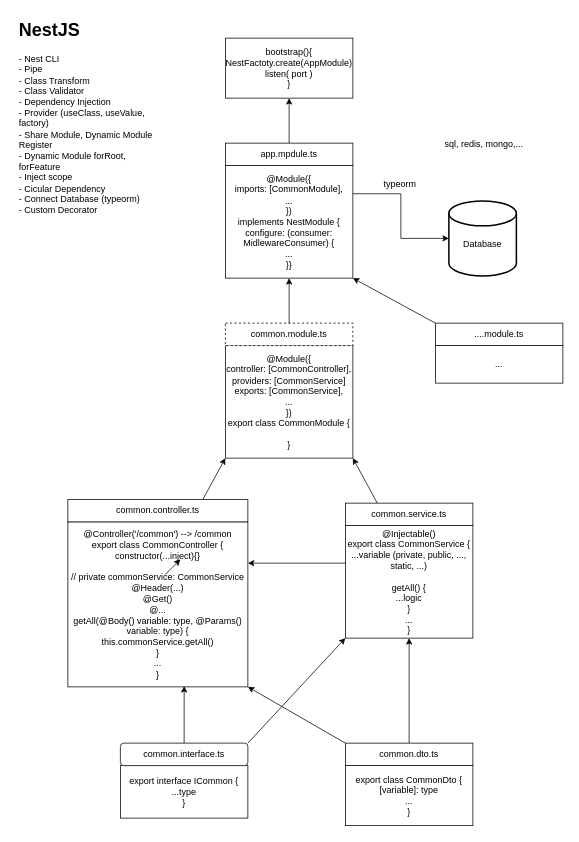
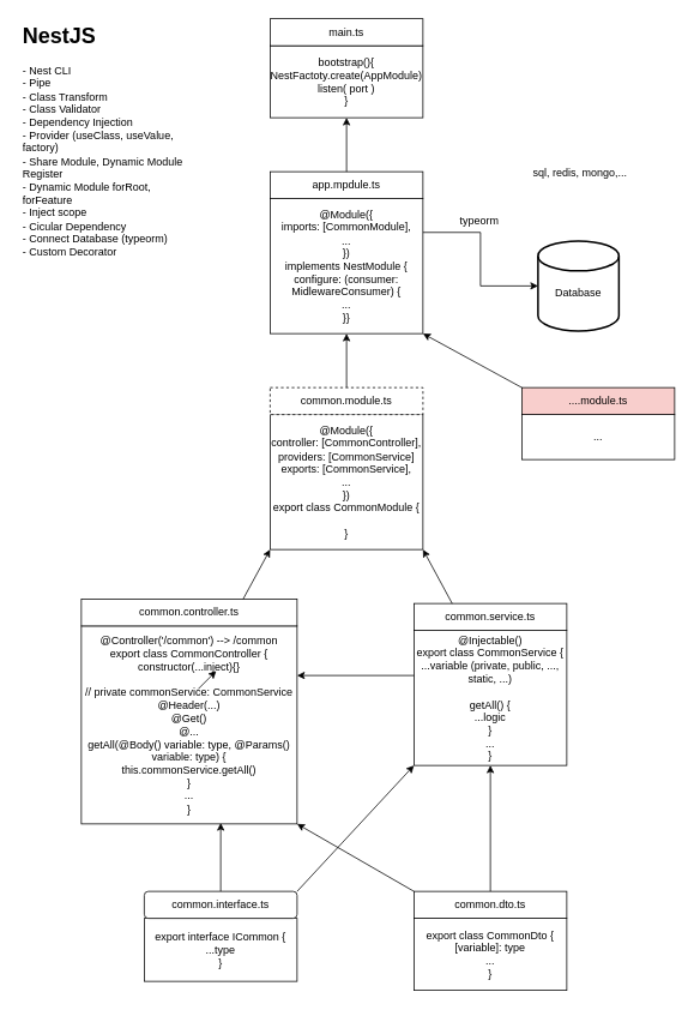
  <mxCell id="0" />
  <mxCell id="1" parent="0" />
  <mxCell id="2" value="" style="group" vertex="1" connectable="0" parent="1"><mxGeometry x="20" y="20" width="730" height="1080" as="geometry" /></mxCell>
  <mxCell id="3" value="" style="group" vertex="1" connectable="0" parent="2"><mxGeometry x="280" width="170" height="110" as="geometry" /></mxCell>
  <mxCell id="4" value="bootstrap(){&lt;br&gt;NestFactoty.create(AppModule)&lt;br&gt;listen( port )&lt;br&gt;}" style="rounded=0;whiteSpace=wrap;html=1;movable=1;resizable=1;rotatable=1;deletable=1;editable=1;locked=0;connectable=1;" vertex="1" parent="3"><mxGeometry y="30" width="170" height="80" as="geometry" /></mxCell>
+ <mxCell id="5" value="main.ts" style="rounded=0;whiteSpace=wrap;html=1;movable=1;resizable=1;rotatable=1;deletable=1;editable=1;locked=0;connectable=1;" vertex="1" parent="3"><mxGeometry width="170" height="30" as="geometry" /></mxCell>
  <mxCell id="6" value="" style="group" vertex="1" connectable="0" parent="2"><mxGeometry x="280" y="170" width="170" height="190" as="geometry" /></mxCell>
  <mxCell id="7" value="@Module({&lt;br&gt;imports: [CommonModule],&lt;br&gt;...&lt;br&gt;})&lt;br&gt;implements NestModule {&lt;br&gt;configure: (consumer: MidlewareConsumer) {&lt;br&gt;...&lt;br&gt;}}" style="rounded=0;whiteSpace=wrap;html=1;movable=1;resizable=1;rotatable=1;deletable=1;editable=1;locked=0;connectable=1;" vertex="1" parent="6"><mxGeometry y="30" width="170" height="150" as="geometry" /></mxCell>
  <mxCell id="8" value="app.mpdule.ts" style="rounded=0;whiteSpace=wrap;html=1;movable=1;resizable=1;rotatable=1;deletable=1;editable=1;locked=0;connectable=1;" vertex="1" parent="6"><mxGeometry width="170" height="30" as="geometry" /></mxCell>
  <mxCell id="9" style="edgeStyle=orthogonalEdgeStyle;rounded=0;orthogonalLoop=1;jettySize=auto;html=1;exitX=0.5;exitY=0;exitDx=0;exitDy=0;entryX=0.5;entryY=1;entryDx=0;entryDy=0;" edge="1" parent="2" source="8" target="4"><mxGeometry relative="1" as="geometry" /></mxCell>
  <mxCell id="10" value="" style="group" vertex="1" connectable="0" parent="2"><mxGeometry x="280" y="410" width="170" height="190" as="geometry" /></mxCell>
  <mxCell id="11" value="@Module({&lt;br&gt;controller: [CommonController],&lt;br&gt;providers: [CommonService]&lt;br&gt;exports: [CommonService],&lt;br&gt;...&lt;br&gt;})&lt;br&gt;export class CommonModule {&lt;br&gt;&lt;br&gt;}" style="rounded=0;whiteSpace=wrap;html=1;movable=1;resizable=1;rotatable=1;deletable=1;editable=1;locked=0;connectable=1;" vertex="1" parent="10"><mxGeometry y="30" width="170" height="150" as="geometry" /></mxCell>
  <mxCell id="12" value="common.module.ts" style="rounded=0;whiteSpace=wrap;html=1;movable=1;resizable=1;rotatable=1;deletable=1;editable=1;locked=0;connectable=1;dashed=1;" vertex="1" parent="10"><mxGeometry width="170" height="30" as="geometry" /></mxCell>
  <mxCell id="13" style="edgeStyle=orthogonalEdgeStyle;rounded=0;orthogonalLoop=1;jettySize=auto;html=1;exitX=0.5;exitY=0;exitDx=0;exitDy=0;entryX=0.5;entryY=1;entryDx=0;entryDy=0;" edge="1" parent="2" source="12" target="7"><mxGeometry relative="1" as="geometry" /></mxCell>
  <mxCell id="14" value="" style="group" vertex="1" connectable="0" parent="2"><mxGeometry x="130" y="645" width="180" height="300" as="geometry" /></mxCell>
  <mxCell id="15" value="@Controller('/common') --&amp;gt; /common&lt;br&gt;export class CommonController {&lt;br&gt;constructor(...inject){}&lt;br&gt;&lt;br&gt;// private commonService: CommonService&lt;br&gt;@Header(...)&lt;br&gt;@Get()&lt;br&gt;@...&lt;br&gt;getAll(@Body() variable: type, @Params() variable: type) {&lt;br&gt;this.commonService.getAll()&lt;br&gt;}&lt;br&gt;...&lt;br&gt;}" style="rounded=0;whiteSpace=wrap;html=1;movable=1;resizable=1;rotatable=1;deletable=1;editable=1;locked=0;connectable=1;" vertex="1" parent="14"><mxGeometry x="-60" y="30" width="240" height="220" as="geometry" /></mxCell>
  <mxCell id="16" value="common.controller.ts" style="rounded=0;whiteSpace=wrap;html=1;movable=1;resizable=1;rotatable=1;deletable=1;editable=1;locked=0;connectable=1;" vertex="1" parent="14"><mxGeometry x="-60" width="240" height="30" as="geometry" /></mxCell>
  <mxCell id="17" value="" style="endArrow=classic;html=1;rounded=0;" edge="1" parent="14"><mxGeometry width="50" height="50" relative="1" as="geometry"><mxPoint x="70" y="100" as="sourcePoint" /><mxPoint x="90" y="80" as="targetPoint" /></mxGeometry></mxCell>
  <mxCell id="18" value="" style="group" vertex="1" connectable="0" parent="2"><mxGeometry x="440" y="650" width="170" height="190" as="geometry" /></mxCell>
  <mxCell id="19" value="@Injectable()&lt;br&gt;export class CommonService {&lt;br&gt;...variable (private, public, ..., static, ...)&lt;br&gt;&lt;br&gt;getAll() {&lt;br&gt;...logic&lt;br&gt;}&lt;br&gt;...&lt;br&gt;}" style="rounded=0;whiteSpace=wrap;html=1;movable=1;resizable=1;rotatable=1;deletable=1;editable=1;locked=0;connectable=1;" vertex="1" parent="18"><mxGeometry y="30" width="170" height="150" as="geometry" /></mxCell>
  <mxCell id="20" value="common.service.ts" style="rounded=0;whiteSpace=wrap;html=1;movable=1;resizable=1;rotatable=1;deletable=1;editable=1;locked=0;connectable=1;" vertex="1" parent="18"><mxGeometry width="170" height="30" as="geometry" /></mxCell>
  <mxCell id="21" value="" style="endArrow=classic;html=1;rounded=0;exitX=0.75;exitY=0;exitDx=0;exitDy=0;entryX=0;entryY=1;entryDx=0;entryDy=0;" edge="1" parent="2" source="16" target="11"><mxGeometry width="50" height="50" relative="1" as="geometry"><mxPoint x="570" y="720" as="sourcePoint" /><mxPoint x="280" y="590" as="targetPoint" /></mxGeometry></mxCell>
  <mxCell id="22" value="" style="endArrow=classic;html=1;rounded=0;entryX=1;entryY=1;entryDx=0;entryDy=0;exitX=0.25;exitY=0;exitDx=0;exitDy=0;" edge="1" parent="2" source="20" target="11"><mxGeometry width="50" height="50" relative="1" as="geometry"><mxPoint x="570" y="720" as="sourcePoint" /><mxPoint x="620" y="670" as="targetPoint" /></mxGeometry></mxCell>
  <mxCell id="23" value="" style="endArrow=classic;html=1;rounded=0;entryX=1;entryY=0.25;entryDx=0;entryDy=0;" edge="1" parent="2" target="15"><mxGeometry width="50" height="50" relative="1" as="geometry"><mxPoint x="440" y="730" as="sourcePoint" /><mxPoint x="620" y="670" as="targetPoint" /></mxGeometry></mxCell>
  <mxCell id="24" style="edgeStyle=orthogonalEdgeStyle;rounded=0;orthogonalLoop=1;jettySize=auto;html=1;entryX=0.646;entryY=0.977;entryDx=0;entryDy=0;entryPerimeter=0;exitX=0.5;exitY=0;exitDx=0;exitDy=0;" edge="1" parent="2" source="39"><mxGeometry relative="1" as="geometry"><mxPoint x="225.04" y="974" as="sourcePoint" /><mxPoint x="225.04" y="893.94" as="targetPoint" /></mxGeometry></mxCell>
  <mxCell id="25" style="edgeStyle=orthogonalEdgeStyle;rounded=0;orthogonalLoop=1;jettySize=auto;html=1;entryX=0.5;entryY=1;entryDx=0;entryDy=0;" edge="1" parent="2" source="42" target="19"><mxGeometry relative="1" as="geometry" /></mxCell>
  <mxCell id="26" value="" style="endArrow=classic;html=1;rounded=0;exitX=1;exitY=0;exitDx=0;exitDy=0;entryX=0;entryY=1;entryDx=0;entryDy=0;" edge="1" parent="2" source="39" target="19"><mxGeometry width="50" height="50" relative="1" as="geometry"><mxPoint x="570" y="920" as="sourcePoint" /><mxPoint x="620" y="870" as="targetPoint" /></mxGeometry></mxCell>
  <mxCell id="27" value="" style="endArrow=classic;html=1;rounded=0;entryX=1;entryY=1;entryDx=0;entryDy=0;exitX=0;exitY=0;exitDx=0;exitDy=0;" edge="1" parent="2" source="42" target="15"><mxGeometry width="50" height="50" relative="1" as="geometry"><mxPoint x="570" y="920" as="sourcePoint" /><mxPoint x="620" y="870" as="targetPoint" /></mxGeometry></mxCell>
  <mxCell id="28" value="" style="group" vertex="1" connectable="0" parent="2"><mxGeometry x="560" y="410" width="170" height="190" as="geometry" /></mxCell>
  <mxCell id="29" value="..." style="rounded=0;whiteSpace=wrap;html=1;movable=1;resizable=1;rotatable=1;deletable=1;editable=1;locked=0;connectable=1;" vertex="1" parent="28"><mxGeometry y="30" width="170" height="50" as="geometry" /></mxCell>
- <mxCell id="30" value="....module.ts" style="rounded=0;whiteSpace=wrap;html=1;movable=1;resizable=1;rotatable=1;deletable=1;editable=1;locked=0;connectable=1;" vertex="1" parent="28"><mxGeometry width="170" height="30" as="geometry" /></mxCell>
+ <mxCell id="30" value="....module.ts" style="rounded=0;whiteSpace=wrap;html=1;movable=1;resizable=1;rotatable=1;deletable=1;editable=1;locked=0;connectable=1;fillColor=#f8cecc;" vertex="1" parent="28"><mxGeometry width="170" height="30" as="geometry" /></mxCell>
  <mxCell id="31" value="" style="endArrow=classic;html=1;rounded=0;entryX=1;entryY=1;entryDx=0;entryDy=0;exitX=0;exitY=0;exitDx=0;exitDy=0;" edge="1" parent="2" source="30" target="7"><mxGeometry width="50" height="50" relative="1" as="geometry"><mxPoint x="570" y="520" as="sourcePoint" /><mxPoint x="620" y="470" as="targetPoint" /></mxGeometry></mxCell>
  <mxCell id="32" value="&lt;br&gt;Database" style="strokeWidth=2;html=1;shape=mxgraph.flowchart.database;whiteSpace=wrap;" vertex="1" parent="2"><mxGeometry x="578" y="247" width="90" height="100" as="geometry" /></mxCell>
  <mxCell id="33" style="edgeStyle=orthogonalEdgeStyle;rounded=0;orthogonalLoop=1;jettySize=auto;html=1;exitX=1;exitY=0.25;exitDx=0;exitDy=0;entryX=0;entryY=0.5;entryDx=0;entryDy=0;entryPerimeter=0;" edge="1" parent="2" source="7" target="32"><mxGeometry relative="1" as="geometry" /></mxCell>
  <mxCell id="34" value="sql, redis, mongo,..." style="text;html=1;strokeColor=none;fillColor=none;align=center;verticalAlign=middle;whiteSpace=wrap;rounded=0;" vertex="1" parent="2"><mxGeometry x="560" y="157" width="130" height="30" as="geometry" /></mxCell>
  <mxCell id="35" value="typeorm" style="text;html=1;strokeColor=none;fillColor=none;align=center;verticalAlign=middle;whiteSpace=wrap;rounded=0;" vertex="1" parent="2"><mxGeometry x="448" y="210" width="130" height="30" as="geometry" /></mxCell>
  <mxCell id="36" value="&lt;h1&gt;&lt;span style=&quot;background-color: initial;&quot;&gt;NestJS&lt;/span&gt;&lt;/h1&gt;&lt;div&gt;&lt;span style=&quot;background-color: initial;&quot;&gt;- Nest CLI&lt;/span&gt;&lt;/div&gt;&lt;div&gt;&lt;span style=&quot;background-color: initial;&quot;&gt;- Pipe&lt;/span&gt;&lt;/div&gt;&lt;div&gt;&lt;span style=&quot;background-color: initial;&quot;&gt;- Class Transform&lt;/span&gt;&lt;/div&gt;&lt;div&gt;&lt;span style=&quot;background-color: initial;&quot;&gt;- Class Validator&lt;/span&gt;&lt;/div&gt;&lt;div&gt;&lt;span style=&quot;background-color: initial;&quot;&gt;- Dependency Injection&lt;/span&gt;&lt;/div&gt;&lt;div&gt;&lt;span style=&quot;background-color: initial;&quot;&gt;- Provider (useClass, useValue, factory)&lt;/span&gt;&lt;/div&gt;&lt;div&gt;&lt;span style=&quot;background-color: initial;&quot;&gt;- Share Module, Dynamic Module Register&lt;/span&gt;&lt;/div&gt;&lt;div&gt;&lt;span style=&quot;background-color: initial;&quot;&gt;- Dynamic Module forRoot, forFeature&lt;/span&gt;&lt;/div&gt;&lt;div&gt;&lt;span style=&quot;background-color: initial;&quot;&gt;- Inject scope&lt;/span&gt;&lt;/div&gt;&lt;div&gt;&lt;span style=&quot;background-color: initial;&quot;&gt;- Cicular Dependency&lt;/span&gt;&lt;/div&gt;&lt;div&gt;&lt;span style=&quot;background-color: initial;&quot;&gt;- Connect Database (typeorm)&lt;/span&gt;&lt;/div&gt;&lt;div&gt;&lt;span style=&quot;background-color: initial;&quot;&gt;- Custom Decorator&lt;/span&gt;&lt;/div&gt;&lt;div&gt;&lt;span style=&quot;background-color: initial;&quot;&gt;&lt;br&gt;&lt;/span&gt;&lt;/div&gt;" style="text;html=1;strokeColor=none;fillColor=none;spacing=5;spacingTop=-20;whiteSpace=wrap;overflow=hidden;rounded=0;" vertex="1" parent="2"><mxGeometry width="190" height="280" as="geometry" /></mxCell>
  <mxCell id="37" value="" style="group" vertex="1" connectable="0" parent="2"><mxGeometry x="140" y="970" width="170" height="100" as="geometry" /></mxCell>
  <mxCell id="38" value="export interface ICommon {&lt;br&gt;...type&lt;br&gt;}" style="rounded=0;whiteSpace=wrap;html=1;movable=1;resizable=1;rotatable=1;deletable=1;editable=1;locked=0;connectable=1;" vertex="1" parent="37"><mxGeometry y="30" width="170" height="70" as="geometry" /></mxCell>
  <mxCell id="39" value="common.interface.ts" style="whiteSpace=wrap;html=1;movable=1;resizable=1;rotatable=1;deletable=1;editable=1;locked=0;connectable=1;rounded=1;" vertex="1" parent="37"><mxGeometry width="170" height="30" as="geometry" /></mxCell>
  <mxCell id="40" value="" style="group" vertex="1" connectable="0" parent="2"><mxGeometry x="440" y="970" width="170" height="110" as="geometry" /></mxCell>
  <mxCell id="41" value="export class CommonDto {&lt;br&gt;[variable]: type&lt;br&gt;...&lt;br&gt;}" style="rounded=0;whiteSpace=wrap;html=1;movable=1;resizable=1;rotatable=1;deletable=1;editable=1;locked=0;connectable=1;" vertex="1" parent="40"><mxGeometry y="30" width="170" height="80" as="geometry" /></mxCell>
  <mxCell id="42" value="common.dto.ts" style="rounded=0;whiteSpace=wrap;html=1;movable=1;resizable=1;rotatable=1;deletable=1;editable=1;locked=0;connectable=1;" vertex="1" parent="40"><mxGeometry width="170" height="30" as="geometry" /></mxCell>
